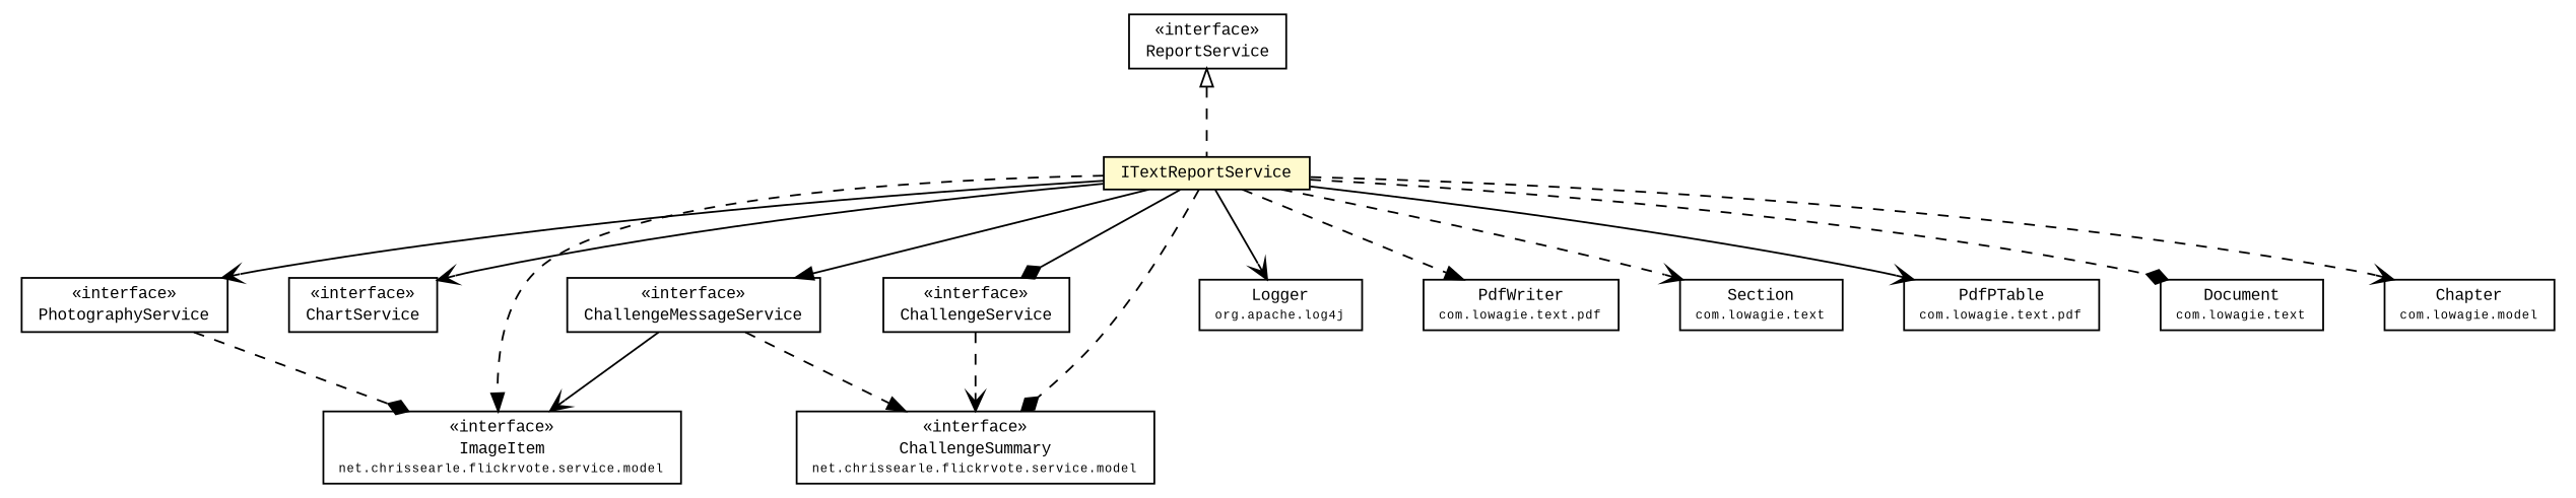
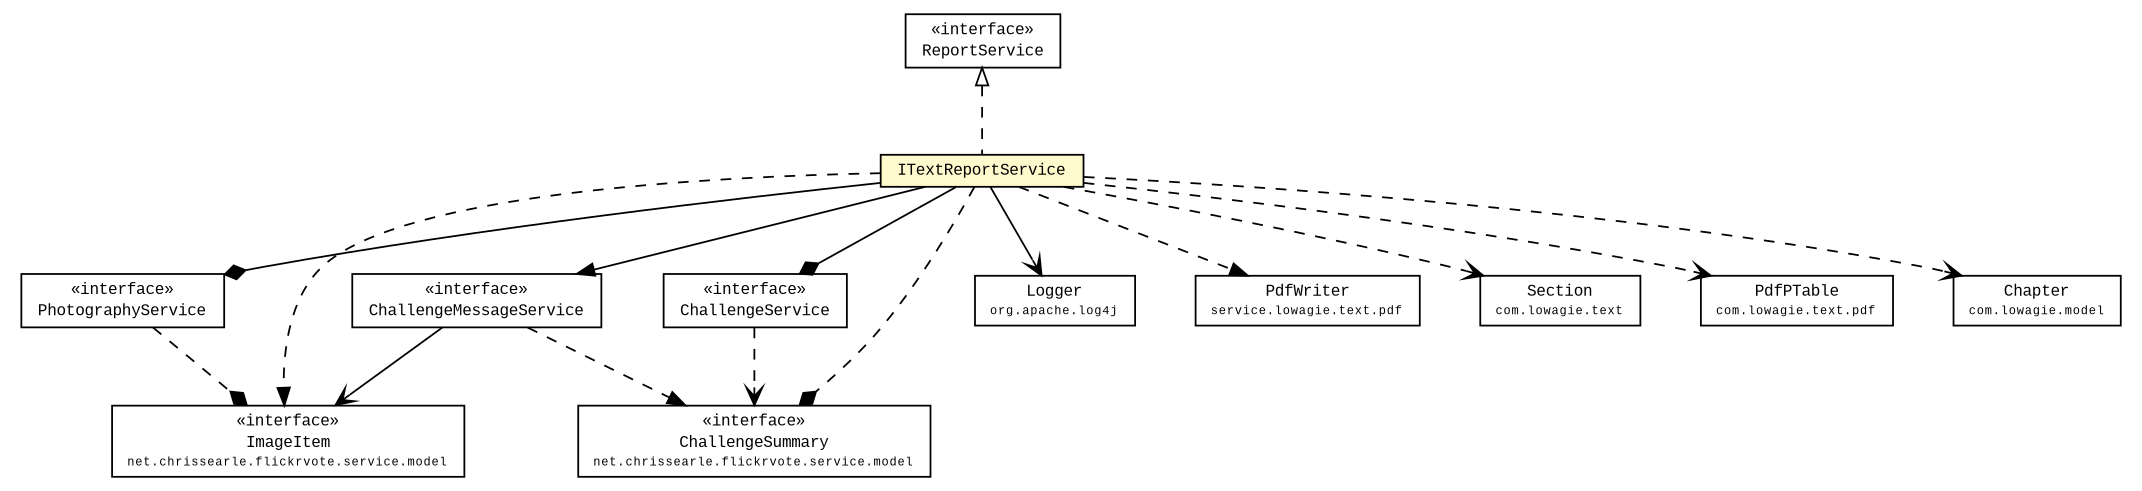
  digraph {
    fontname="Liberation Mono"
    node [fontcolor=black fontname="Liberation Mono" fontsize=9.0 shape=plaintext]
    edge [arrowhead=vee color=black fontcolor=black fontname="Liberation Mono" fontsize=10.0 headport=p labelfontname=Helvetica labelfontsize=10 tailport=p style=dashed]
    n1 [label=<<table border="0" cellborder="1" cellspacing="0" cellpadding="2" port="p" bgcolor="lemonChiffon" href="./ITextReportService.html"> 		<tr><td><table border="0" cellspacing="0" cellpadding="1"> 			<tr><td> ITextReportService </td></tr> 		</table></td></tr> 		</table>>]
    n2 [label=<<table border="0" cellborder="1" cellspacing="0" cellpadding="2" port="p" href="./PhotographyService.html"> 		<tr><td><table border="0" cellspacing="0" cellpadding="1"> 			<tr><td> &laquo;interface&raquo; </td></tr> 			<tr><td> PhotographyService </td></tr> 		</table></td></tr> 		</table>>]
-   n3 [label=<<table border="0" cellborder="1" cellspacing="0" cellpadding="2" port="p" href="./ChartService.html"> 		<tr><td><table border="0" cellspacing="0" cellpadding="1"> 			<tr><td> &laquo;interface&raquo; </td></tr> 			<tr><td> ChartService </td></tr> 		</table></td></tr> 		</table>>]
    n4 [label=<<table border="0" cellborder="1" cellspacing="0" cellpadding="2" port="p" href="./ChallengeService.html"> 		<tr><td><table border="0" cellspacing="0" cellpadding="1"> 			<tr><td> &laquo;interface&raquo; </td></tr> 			<tr><td> ChallengeService </td></tr> 		</table></td></tr> 		</table>>]
    n5 [label=<<table border="0" cellborder="1" cellspacing="0" cellpadding="2" port="p" href="./ChallengeMessageService.html"> 		<tr><td><table border="0" cellspacing="0" cellpadding="1"> 			<tr><td> &laquo;interface&raquo; </td></tr> 			<tr><td> ChallengeMessageService </td></tr> 		</table></td></tr> 		</table>>]
    n6 [label=<<table border="0" cellborder="1" cellspacing="0" cellpadding="2" port="p" href="./model/ImageItem.html"> 		<tr><td><table border="0" cellspacing="0" cellpadding="1"> 			<tr><td> &laquo;interface&raquo; </td></tr> 			<tr><td> ImageItem </td></tr> 			<tr><td><font point-size="7.0"> net.chrissearle.flickrvote.service.model </font></td></tr> 		</table></td></tr> 		</table>>]
    n7 [label=<<table border="0" cellborder="1" cellspacing="0" cellpadding="2" port="p" href="./model/ChallengeSummary.html"> 		<tr><td><table border="0" cellspacing="0" cellpadding="1"> 			<tr><td> &laquo;interface&raquo; </td></tr> 			<tr><td> ChallengeSummary </td></tr> 			<tr><td><font point-size="7.0"> net.chrissearle.flickrvote.service.model </font></td></tr> 		</table></td></tr> 		</table>>]
    n8 [label=<<table border="0" cellborder="1" cellspacing="0" cellpadding="2" port="p"> 		<tr><td><table border="0" cellspacing="0" cellpadding="1"> 			<tr><td> Logger </td></tr> 			<tr><td><font point-size="7.0"> org.apache.log4j </font></td></tr> 		</table></td></tr> 		</table>>]
-   n9 [label=<<table border="0" cellborder="1" cellspacing="0" cellpadding="2" port="p"> 		<tr><td><table border="0" cellspacing="0" cellpadding="1"> 			<tr><td> PdfWriter </td></tr> 			<tr><td><font point-size="7.0"> com.lowagie.text.pdf </font></td></tr> 		</table></td></tr> 		</table>>]
+   n9 [label=<<table border="0" cellborder="1" cellspacing="0" cellpadding="2" port="p"> 		<tr><td><table border="0" cellspacing="0" cellpadding="1"> 			<tr><td> PdfWriter </td></tr> 			<tr><td><font point-size="7.0"> service.lowagie.text.pdf </font></td></tr> 		</table></td></tr> 		</table>>]
    n10 [label=<<table border="0" cellborder="1" cellspacing="0" cellpadding="2" port="p"> 		<tr><td><table border="0" cellspacing="0" cellpadding="1"> 			<tr><td> Section </td></tr> 			<tr><td><font point-size="7.0"> com.lowagie.text </font></td></tr> 		</table></td></tr> 		</table>>]
    n11 [label=<<table border="0" cellborder="1" cellspacing="0" cellpadding="2" port="p"> 		<tr><td><table border="0" cellspacing="0" cellpadding="1"> 			<tr><td> PdfPTable </td></tr> 			<tr><td><font point-size="7.0"> com.lowagie.text.pdf </font></td></tr> 		</table></td></tr> 		</table>>]
-   n12 [label=<<table border="0" cellborder="1" cellspacing="0" cellpadding="2" port="p"> 		<tr><td><table border="0" cellspacing="0" cellpadding="1"> 			<tr><td> Document </td></tr> 			<tr><td><font point-size="7.0"> com.lowagie.text </font></td></tr> 		</table></td></tr> 		</table>>]
    n13 [label=<<table border="0" cellborder="1" cellspacing="0" cellpadding="2" port="p"> 		<tr><td><table border="0" cellspacing="0" cellpadding="1"> 			<tr><td> Chapter </td></tr> 			<tr><td><font point-size="7.0"> com.lowagie.model </font></td></tr> 		</table></td></tr> 		</table>>]
    n14 [label=<<table border="0" cellborder="1" cellspacing="0" cellpadding="2" port="p" href="./ReportService.html"> 		<tr><td><table border="0" cellspacing="0" cellpadding="1"> 			<tr><td> &laquo;interface&raquo; </td></tr> 			<tr><td> ReportService </td></tr> 		</table></td></tr> 		</table>>]
-   n1 -> n2 [style=""]
-   n1 -> n3 [style=""]
+   n1 -> n2 [arrowhead=diamond style=""]
    n1 -> n4 [arrowhead=diamond style=""]
    n1 -> n5 [arrowhead=normal style=""]
    n1 -> n6 [arrowhead=normal]
    n1 -> n7 [arrowhead=diamond]
    n1 -> n8 [style=""]
    n1 -> n9 [arrowhead=normal]
    n1 -> n10
-   n1 -> n11 [style=solid]
-   n1 -> n12 [arrowhead=diamond]
+   n1 -> n11
    n1 -> n13
    n2 -> n6 [arrowhead=diamond]
    n4 -> n7
    n5 -> n6 [style=solid]
    n5 -> n7 [arrowhead=normal]
    n14 -> n1 [arrowtail=empty dir=back fontsize=10 arrowhead="" color="" fontcolor=""]
  }
